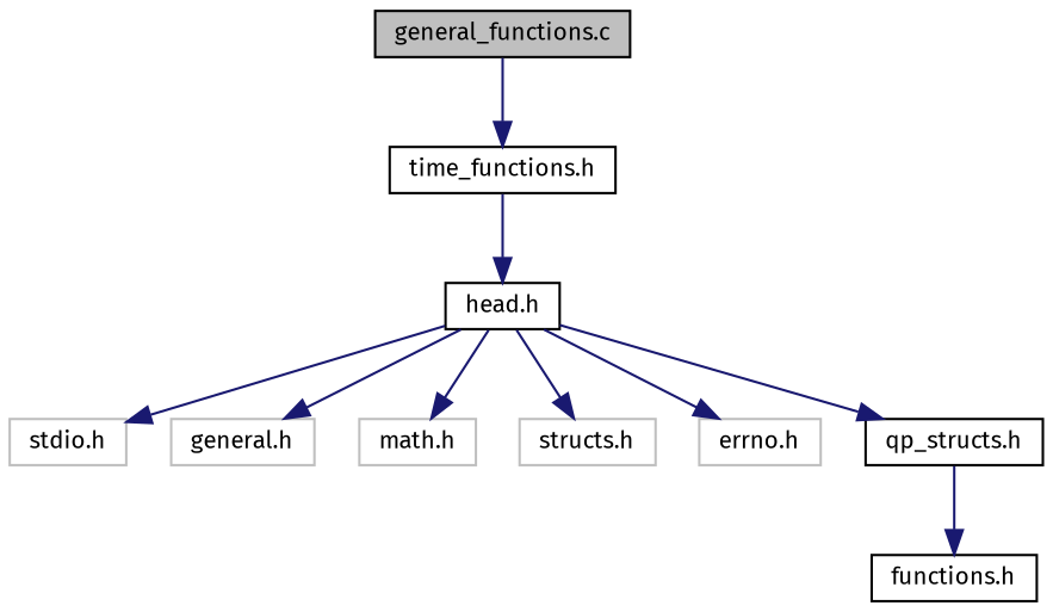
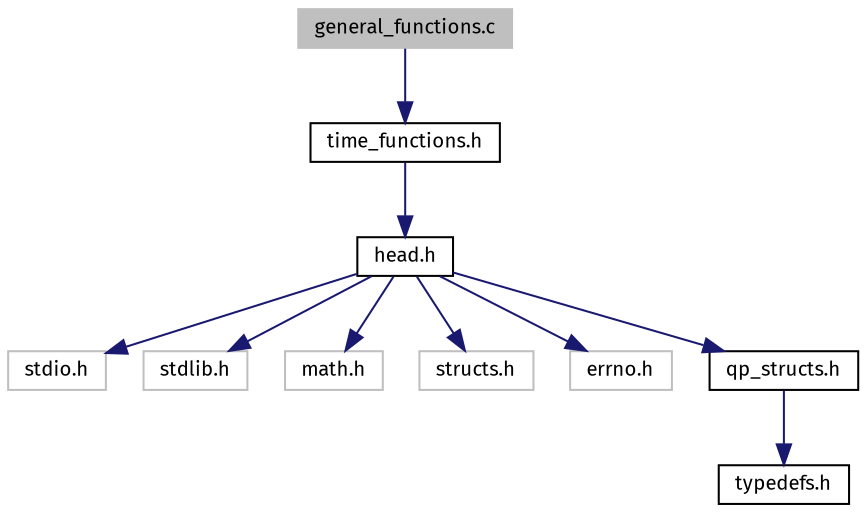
  digraph {
    fontname="Fira Sans"
    node [color=black fillcolor=white fontname="Fira Sans" fontsize=10 shape=record style=filled]
    edge [color=midnightblue fontname="Fira Sans" fontsize=10 labelfontname=Helvetica labelfontsize=10 style=solid]
-   n1 [fillcolor=grey75 fontcolor=black height=0.2 label="general_functions.c" width=0.4]
+   n1 [color=grey75 fillcolor=grey75 fontcolor=black height=0.2 label="general_functions.c" width=0.4]
    n2 [height=0.2 label="time_functions.h" width=0.4]
    n3 [height=0.2 label="head.h" width=0.4]
    n4 [color=grey75 height=0.2 label="stdio.h" width=0.4]
-   n5 [color=grey75 height=0.2 label="general.h" width=0.4]
+   n5 [color=grey75 height=0.2 label="stdlib.h" width=0.4]
    n6 [color=grey75 height=0.2 label="math.h" width=0.4]
    n7 [color=grey75 height=0.2 label="structs.h" width=0.4]
    n8 [color=grey75 height=0.2 label="errno.h" width=0.4]
    n9 [height=0.2 label="qp_structs.h" width=0.4]
-   n10 [height=0.2 label="functions.h" width=0.4]
+   n10 [height=0.2 label="typedefs.h" width=0.4]
    n1 -> n2
    n2 -> n3
    n3 -> n4
    n3 -> n5
    n3 -> n6
    n3 -> n7
    n3 -> n8
    n3 -> n9
    n9 -> n10
  }
